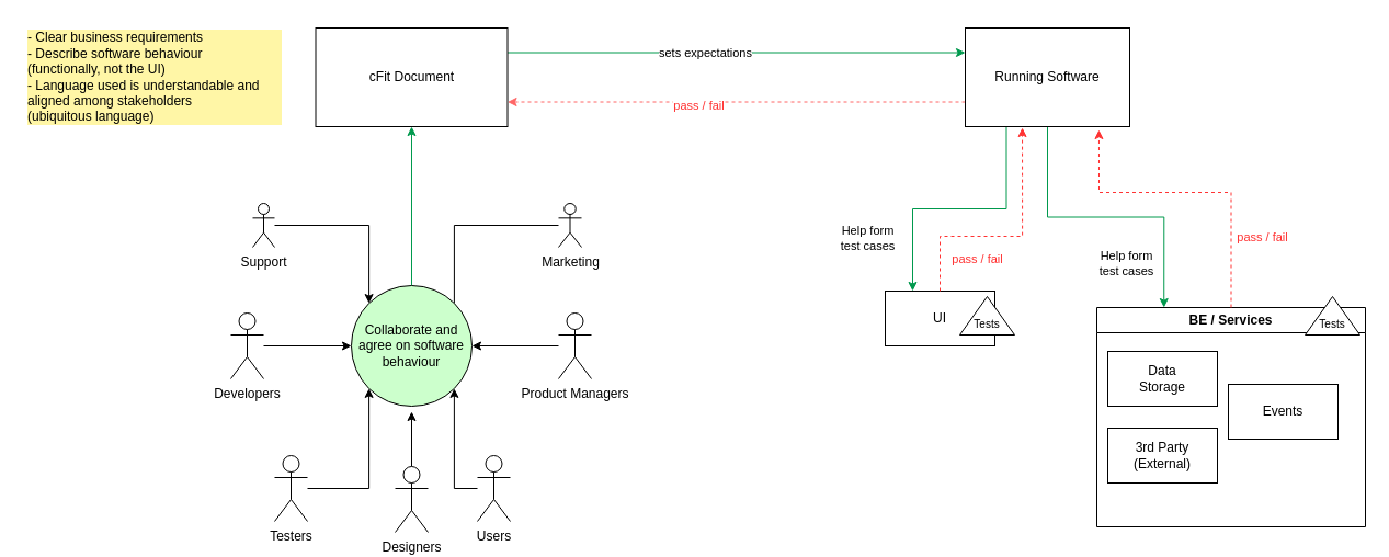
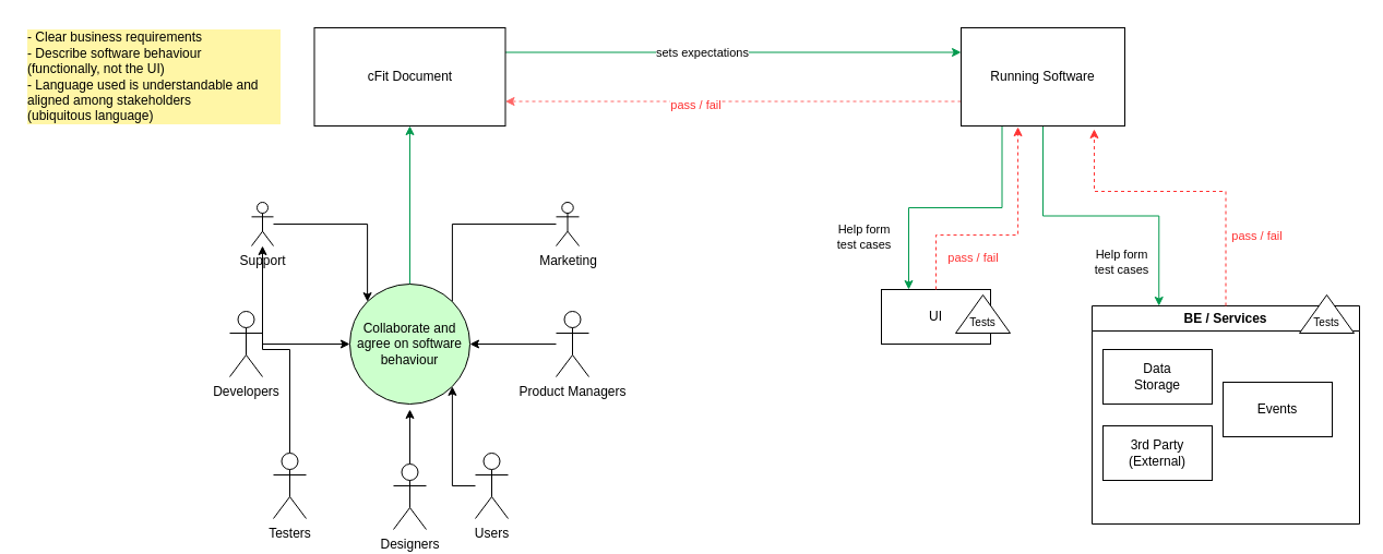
  <mxCell id="0" />
  <mxCell id="1" parent="0" />
  <mxCell id="2" style="edgeStyle=orthogonalEdgeStyle;rounded=0;orthogonalLoop=1;jettySize=auto;html=1;entryX=0;entryY=0.5;entryDx=0;entryDy=0;" edge="1" parent="1" source="3" target="15"><mxGeometry relative="1" as="geometry" /></mxCell>
  <mxCell id="3" value="Developers" style="shape=umlActor;verticalLabelPosition=bottom;verticalAlign=top;html=1;outlineConnect=0;" vertex="1" parent="1"><mxGeometry x="210" y="285" width="30" height="60" as="geometry" /></mxCell>
  <mxCell id="4" style="edgeStyle=orthogonalEdgeStyle;rounded=0;orthogonalLoop=1;jettySize=auto;html=1;" edge="1" parent="1" source="5"><mxGeometry relative="1" as="geometry"><mxPoint x="375" y="375" as="targetPoint" /></mxGeometry></mxCell>
  <mxCell id="5" value="Designers" style="shape=umlActor;verticalLabelPosition=bottom;verticalAlign=top;html=1;outlineConnect=0;" vertex="1" parent="1"><mxGeometry x="360" y="425" width="30" height="60" as="geometry" /></mxCell>
  <mxCell id="6" style="edgeStyle=orthogonalEdgeStyle;rounded=0;orthogonalLoop=1;jettySize=auto;html=1;entryX=1;entryY=0.5;entryDx=0;entryDy=0;" edge="1" parent="1" source="7" target="15"><mxGeometry relative="1" as="geometry" /></mxCell>
  <mxCell id="7" value="Product Managers" style="shape=umlActor;verticalLabelPosition=bottom;verticalAlign=top;html=1;outlineConnect=0;" vertex="1" parent="1"><mxGeometry x="509" y="285" width="30" height="60" as="geometry" /></mxCell>
  <mxCell id="8" style="edgeStyle=orthogonalEdgeStyle;rounded=0;orthogonalLoop=1;jettySize=auto;html=1;entryX=0;entryY=0;entryDx=0;entryDy=0;" edge="1" parent="1" source="9" target="15"><mxGeometry relative="1" as="geometry" /></mxCell>
  <mxCell id="9" value="Support" style="shape=umlActor;verticalLabelPosition=bottom;verticalAlign=top;html=1;outlineConnect=0;" vertex="1" parent="1"><mxGeometry x="230" y="185" width="20" height="40" as="geometry" /></mxCell>
  <mxCell id="10" style="edgeStyle=orthogonalEdgeStyle;rounded=0;orthogonalLoop=1;jettySize=auto;html=1;entryX=1;entryY=0;entryDx=0;entryDy=0;endArrow=none;" edge="1" parent="1" source="11" target="15"><mxGeometry relative="1" as="geometry" /></mxCell>
  <mxCell id="11" value="Marketing" style="shape=umlActor;verticalLabelPosition=bottom;verticalAlign=top;html=1;outlineConnect=0;" vertex="1" parent="1"><mxGeometry x="509" y="185" width="21" height="40" as="geometry" /></mxCell>
  <mxCell id="12" style="edgeStyle=orthogonalEdgeStyle;rounded=0;orthogonalLoop=1;jettySize=auto;html=1;entryX=1;entryY=1;entryDx=0;entryDy=0;" edge="1" parent="1" source="13" target="15"><mxGeometry relative="1" as="geometry" /></mxCell>
  <mxCell id="13" value="Users" style="shape=umlActor;verticalLabelPosition=bottom;verticalAlign=top;html=1;outlineConnect=0;" vertex="1" parent="1"><mxGeometry x="435" y="415" width="30" height="60" as="geometry" /></mxCell>
  <mxCell id="14" style="edgeStyle=orthogonalEdgeStyle;rounded=0;orthogonalLoop=1;jettySize=auto;html=1;entryX=0.5;entryY=1;entryDx=0;entryDy=0;strokeColor=#00994D;" edge="1" parent="1" source="15" target="20"><mxGeometry relative="1" as="geometry"><mxPoint x="375" y="95" as="targetPoint" /></mxGeometry></mxCell>
  <mxCell id="15" value="Collaborate and agree on software behaviour" style="ellipse;whiteSpace=wrap;html=1;aspect=fixed;textShadow=0;fillColor=#CCFFCC;" vertex="1" parent="1"><mxGeometry x="320" y="260" width="110" height="110" as="geometry" /></mxCell>
- <mxCell id="16" style="edgeStyle=orthogonalEdgeStyle;rounded=0;orthogonalLoop=1;jettySize=auto;html=1;entryX=0;entryY=1;entryDx=0;entryDy=0;" edge="1" parent="1" source="17" target="15"><mxGeometry relative="1" as="geometry" /></mxCell>
+ <mxCell id="16" style="edgeStyle=orthogonalEdgeStyle;rounded=0;orthogonalLoop=1;jettySize=auto;html=1;" edge="1" parent="1" source="17" target="9"><mxGeometry relative="1" as="geometry" /></mxCell>
  <mxCell id="17" value="Testers" style="shape=umlActor;verticalLabelPosition=bottom;verticalAlign=top;html=1;outlineConnect=0;" vertex="1" parent="1"><mxGeometry x="250" y="415" width="30" height="60" as="geometry" /></mxCell>
  <mxCell id="18" style="edgeStyle=orthogonalEdgeStyle;rounded=0;orthogonalLoop=1;jettySize=auto;html=1;entryX=0;entryY=0.25;entryDx=0;entryDy=0;exitX=1;exitY=0.25;exitDx=0;exitDy=0;strokeColor=#00994D;" edge="1" parent="1" source="20" target="28"><mxGeometry relative="1" as="geometry" /></mxCell>
  <mxCell id="19" value="sets expectations" style="edgeLabel;html=1;align=center;verticalAlign=middle;resizable=0;points=[];" vertex="1" connectable="0" parent="18"><mxGeometry x="-0.144" y="1" relative="1" as="geometry"><mxPoint x="1" y="1" as="offset" /></mxGeometry></mxCell>
  <mxCell id="20" value="cFit Document" style="rounded=0;whiteSpace=wrap;html=1;" vertex="1" parent="1"><mxGeometry x="287.5" y="25" width="175" height="90" as="geometry" /></mxCell>
  <mxCell id="21" value="- Clear business requirements&lt;br&gt;- Describe software behaviour&lt;br&gt;(functionally, not the UI)&lt;br&gt;- Language used is understandable and aligned among stakeholders&amp;nbsp;&lt;br&gt;(ubiquitous language)" style="text;html=1;align=left;verticalAlign=middle;whiteSpace=wrap;rounded=0;labelBackgroundColor=#FFF6A6;spacing=5;spacingTop=5;spacingBottom=5;" vertex="1" parent="1"><mxGeometry x="20" y="20" width="240" height="100" as="geometry" /></mxCell>
  <mxCell id="22" style="edgeStyle=orthogonalEdgeStyle;rounded=0;orthogonalLoop=1;jettySize=auto;html=1;entryX=1;entryY=0.75;entryDx=0;entryDy=0;exitX=0;exitY=0.75;exitDx=0;exitDy=0;dashed=1;strokeColor=#FF6666;" edge="1" parent="1" source="28" target="20"><mxGeometry relative="1" as="geometry" /></mxCell>
  <mxCell id="23" value="pass / fail" style="edgeLabel;html=1;align=center;verticalAlign=middle;resizable=0;points=[];fontColor=#FF3333;" vertex="1" connectable="0" parent="22"><mxGeometry x="0.171" y="3" relative="1" as="geometry"><mxPoint as="offset" /></mxGeometry></mxCell>
  <mxCell id="24" style="edgeStyle=orthogonalEdgeStyle;rounded=0;orthogonalLoop=1;jettySize=auto;html=1;entryX=0.25;entryY=0;entryDx=0;entryDy=0;exitX=0.25;exitY=1;exitDx=0;exitDy=0;strokeColor=#00994D;" edge="1" parent="1" source="28" target="29"><mxGeometry relative="1" as="geometry" /></mxCell>
  <mxCell id="25" value="Help form&lt;br&gt;test cases" style="edgeLabel;html=1;align=center;verticalAlign=middle;resizable=0;points=[];" vertex="1" connectable="0" parent="24"><mxGeometry x="0.592" y="-1" relative="1" as="geometry"><mxPoint x="-41" as="offset" /></mxGeometry></mxCell>
  <mxCell id="26" style="edgeStyle=orthogonalEdgeStyle;rounded=0;orthogonalLoop=1;jettySize=auto;html=1;entryX=0.25;entryY=0;entryDx=0;entryDy=0;exitX=0.5;exitY=1;exitDx=0;exitDy=0;strokeColor=#00994D;" edge="1" parent="1" source="28" target="34"><mxGeometry relative="1" as="geometry"><mxPoint x="1075" y="265" as="targetPoint" /></mxGeometry></mxCell>
  <mxCell id="27" value="Help form&lt;br&gt;test cases" style="edgeLabel;html=1;align=center;verticalAlign=middle;resizable=0;points=[];" vertex="1" connectable="0" parent="26"><mxGeometry x="0.733" y="2" relative="1" as="geometry"><mxPoint x="-37" y="-4" as="offset" /></mxGeometry></mxCell>
  <mxCell id="28" value="Running Software" style="rounded=0;whiteSpace=wrap;html=1;" vertex="1" parent="1"><mxGeometry x="880" y="25" width="150" height="90" as="geometry" /></mxCell>
  <mxCell id="29" value="UI" style="rounded=0;whiteSpace=wrap;html=1;" vertex="1" parent="1"><mxGeometry x="807" y="265" width="100" height="50" as="geometry" /></mxCell>
  <mxCell id="30" style="edgeStyle=orthogonalEdgeStyle;rounded=0;orthogonalLoop=1;jettySize=auto;html=1;entryX=0.347;entryY=1.011;entryDx=0;entryDy=0;entryPerimeter=0;dashed=1;fillColor=#f8cecc;strokeColor=#FF3333;" edge="1" parent="1" source="29" target="28"><mxGeometry relative="1" as="geometry"><Array as="points"><mxPoint x="857" y="215" /><mxPoint x="932" y="215" /></Array></mxGeometry></mxCell>
  <mxCell id="31" value="pass / fail" style="edgeLabel;html=1;align=center;verticalAlign=middle;resizable=0;points=[];fontColor=#FF3333;" vertex="1" connectable="0" parent="30"><mxGeometry x="-0.643" y="-1" relative="1" as="geometry"><mxPoint x="32" y="10" as="offset" /></mxGeometry></mxCell>
  <mxCell id="32" value="" style="verticalLabelPosition=bottom;verticalAlign=top;html=1;shape=mxgraph.basic.acute_triangle;dx=0.5;" vertex="1" parent="1"><mxGeometry x="875" y="270" width="50" height="35" as="geometry" /></mxCell>
  <mxCell id="33" value="Tests" style="text;html=1;align=center;verticalAlign=middle;whiteSpace=wrap;rounded=0;fontSize=10;" vertex="1" parent="1"><mxGeometry x="870" y="280" width="60" height="30" as="geometry" /></mxCell>
  <mxCell id="34" value="BE / Services" style="swimlane;whiteSpace=wrap;html=1;" vertex="1" parent="1"><mxGeometry x="1000" y="280" width="245" height="200" as="geometry" /></mxCell>
  <mxCell id="35" value="Data&lt;br&gt;Storage" style="rounded=0;whiteSpace=wrap;html=1;" vertex="1" parent="34"><mxGeometry x="10" y="40" width="100" height="50" as="geometry" /></mxCell>
  <mxCell id="36" value="Events" style="rounded=0;whiteSpace=wrap;html=1;" vertex="1" parent="34"><mxGeometry x="120" y="70" width="100" height="50" as="geometry" /></mxCell>
  <mxCell id="37" value="3rd Party&lt;br&gt;(External)" style="rounded=0;whiteSpace=wrap;html=1;" vertex="1" parent="34"><mxGeometry x="10" y="110" width="100" height="50" as="geometry" /></mxCell>
  <mxCell id="38" value="" style="verticalLabelPosition=bottom;verticalAlign=top;html=1;shape=mxgraph.basic.acute_triangle;dx=0.5;" vertex="1" parent="34"><mxGeometry x="190" y="-10" width="50" height="35" as="geometry" /></mxCell>
  <mxCell id="39" value="Tests" style="text;html=1;align=center;verticalAlign=middle;whiteSpace=wrap;rounded=0;fontSize=10;" vertex="1" parent="34"><mxGeometry x="185" width="60" height="30" as="geometry" /></mxCell>
  <mxCell id="40" style="edgeStyle=orthogonalEdgeStyle;rounded=0;orthogonalLoop=1;jettySize=auto;html=1;entryX=0.813;entryY=1.033;entryDx=0;entryDy=0;entryPerimeter=0;dashed=1;strokeColor=#FF3333;" edge="1" parent="1" source="34" target="28"><mxGeometry relative="1" as="geometry"><Array as="points"><mxPoint x="1123" y="175" /><mxPoint x="1002" y="175" /></Array></mxGeometry></mxCell>
  <mxCell id="41" value="pass / fail" style="edgeLabel;html=1;align=center;verticalAlign=middle;resizable=0;points=[];fontColor=#FF3333;" vertex="1" connectable="0" parent="40"><mxGeometry x="-0.512" y="1" relative="1" as="geometry"><mxPoint x="29" y="4" as="offset" /></mxGeometry></mxCell>
